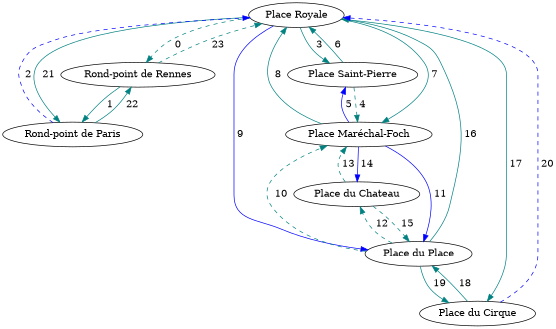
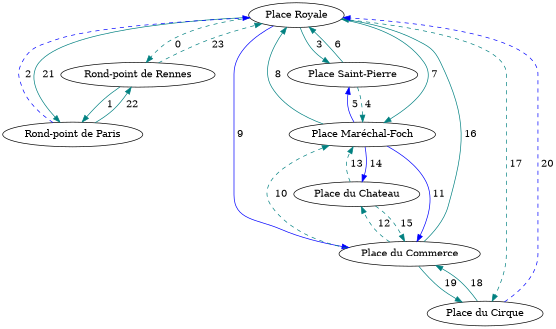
  digraph {
    fontname="DejaVu Serif"
    node [fontname="DejaVu Serif"]
    edge [color=teal fontname="DejaVu Serif" style=solid]
    n1 [label="Place Royale"]
    n2 [label="Rond-point de Rennes"]
    n3 [label="Rond-point de Paris"]
    n4 [label="Place Saint-Pierre"]
    n5 [label="Place Maréchal-Foch"]
-   n6 [label="Place du Place"]
+   n6 [label="Place du Commerce"]
    n7 [label="Place du Cirque"]
    n8 [label="Place du Chateau"]
    n1 -> n2 [label=" 0\n" style=dashed]
    n1 -> n3 [label=" 21\n"]
    n1 -> n4 [label=" 3\n"]
    n1 -> n5 [label=" 7\n"]
    n1 -> n6 [color=blue label=" 9\n"]
-   n1 -> n7 [label=" 17\n"]
+   n1 -> n7 [label=" 17\n" style=dashed]
    n2 -> n1 [label=" 23\n" style=dashed]
    n2 -> n3 [label=" 1\n"]
    n3 -> n1 [color=blue label=" 2\n" style=dashed]
    n3 -> n2 [label=" 22\n"]
    n4 -> n1 [label=" 6\n"]
    n4 -> n5 [label=" 4\n" style=dashed]
    n5 -> n1 [label=" 8\n"]
    n5 -> n4 [color=blue label=" 5\n"]
    n5 -> n6 [color=blue label=" 11\n"]
    n5 -> n8 [color=blue label=" 14\n"]
    n6 -> n1 [label=" 16\n"]
    n6 -> n5 [label=" 10\n" style=dashed]
    n6 -> n7 [label=" 19\n"]
    n6 -> n8 [label=" 12\n" style=dashed]
    n7 -> n1 [color=blue label=" 20\n" style=dashed]
    n7 -> n6 [label=" 18\n"]
    n8 -> n5 [label=" 13\n" style=dashed]
    n8 -> n6 [label=" 15\n" style=dashed]
  }
